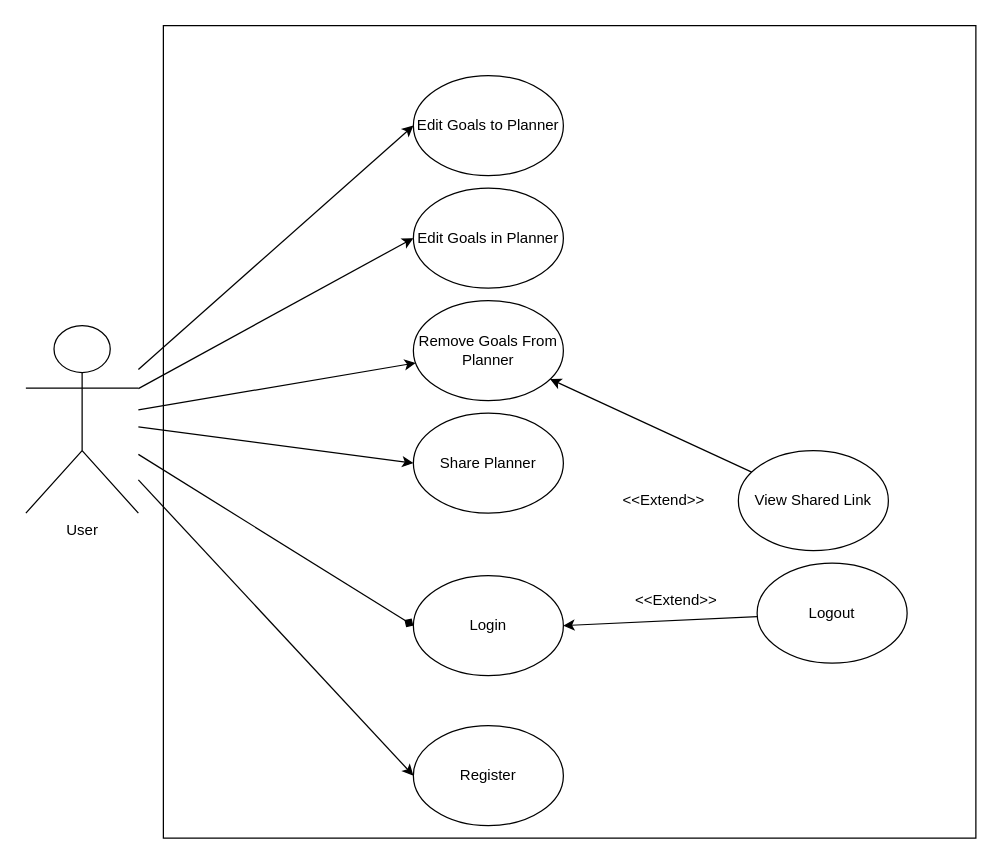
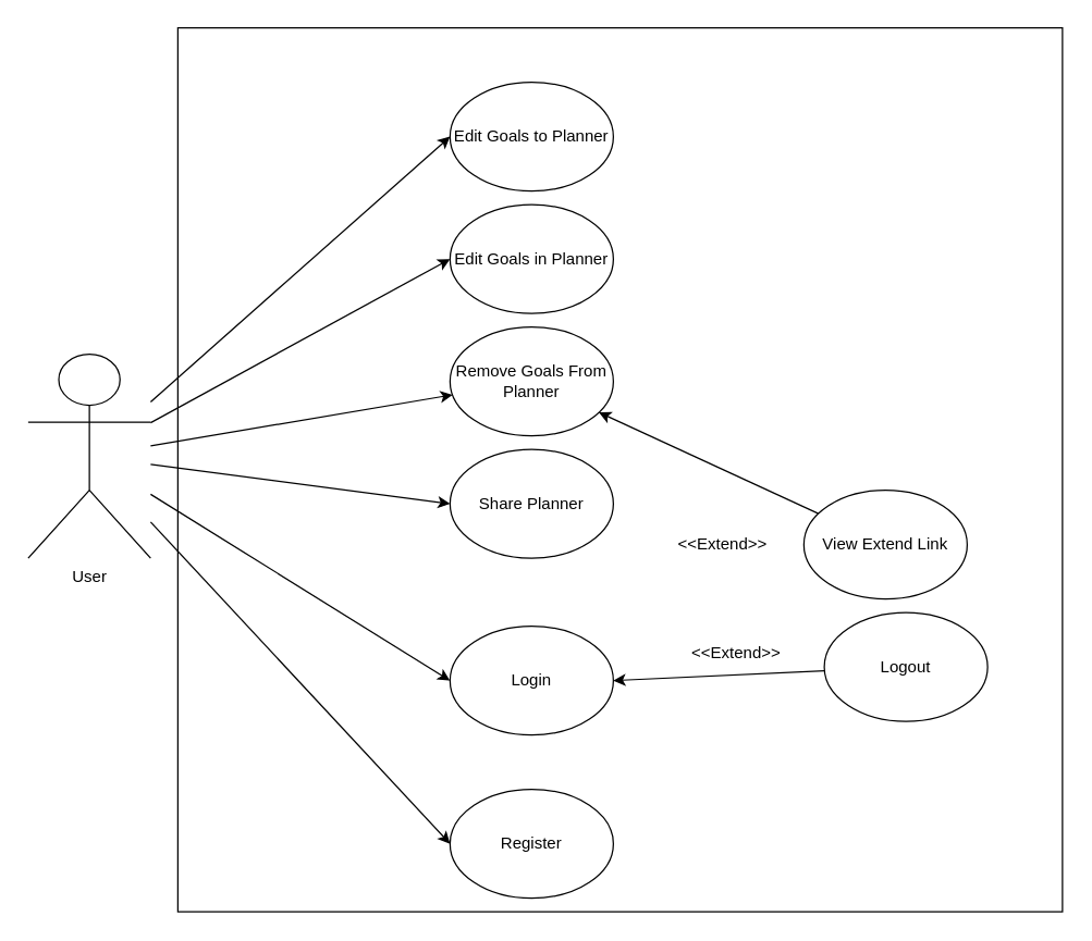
  <mxCell id="0" />
  <mxCell id="1" parent="0" />
  <mxCell id="2" value="" style="whiteSpace=wrap;html=1;aspect=fixed;" vertex="1" parent="1"><mxGeometry x="130" y="20" width="650" height="650" as="geometry" /></mxCell>
  <mxCell id="3" style="edgeStyle=none;rounded=0;orthogonalLoop=1;jettySize=auto;html=1;entryX=0;entryY=0.5;entryDx=0;entryDy=0;" edge="1" parent="1" source="9" target="19"><mxGeometry relative="1" as="geometry" /></mxCell>
- <mxCell id="4" style="edgeStyle=none;rounded=0;orthogonalLoop=1;jettySize=auto;html=1;entryX=0;entryY=0.5;entryDx=0;entryDy=0;endArrow=diamond;" edge="1" parent="1" source="9" target="15"><mxGeometry relative="1" as="geometry" /></mxCell>
+ <mxCell id="4" style="edgeStyle=none;rounded=0;orthogonalLoop=1;jettySize=auto;html=1;entryX=0;entryY=0.5;entryDx=0;entryDy=0;" edge="1" parent="1" source="9" target="15"><mxGeometry relative="1" as="geometry" /></mxCell>
  <mxCell id="5" style="edgeStyle=none;rounded=0;orthogonalLoop=1;jettySize=auto;html=1;entryX=0;entryY=0.5;entryDx=0;entryDy=0;" edge="1" parent="1" source="9" target="17"><mxGeometry relative="1" as="geometry"><mxPoint x="330" y="210" as="targetPoint" /></mxGeometry></mxCell>
  <mxCell id="6" style="edgeStyle=none;rounded=0;orthogonalLoop=1;jettySize=auto;html=1;entryX=0;entryY=0.5;entryDx=0;entryDy=0;" edge="1" parent="1" source="9" target="10"><mxGeometry relative="1" as="geometry" /></mxCell>
  <mxCell id="7" style="edgeStyle=none;rounded=0;orthogonalLoop=1;jettySize=auto;html=1;entryX=0;entryY=0.5;entryDx=0;entryDy=0;" edge="1" parent="1" source="9" target="16"><mxGeometry relative="1" as="geometry" /></mxCell>
  <mxCell id="8" style="edgeStyle=none;rounded=0;orthogonalLoop=1;jettySize=auto;html=1;" edge="1" parent="1" source="9" target="18"><mxGeometry relative="1" as="geometry" /></mxCell>
  <mxCell id="9" value="User" style="shape=umlActor;verticalLabelPosition=bottom;verticalAlign=top;html=1;" vertex="1" parent="1"><mxGeometry x="20" y="260" width="90" height="150" as="geometry" /></mxCell>
  <mxCell id="10" value="Register" style="ellipse;whiteSpace=wrap;html=1;" vertex="1" parent="1"><mxGeometry x="330" y="580" width="120" height="80" as="geometry" /></mxCell>
  <mxCell id="11" style="edgeStyle=none;rounded=0;orthogonalLoop=1;jettySize=auto;html=1;" edge="1" parent="1" source="12" target="18"><mxGeometry relative="1" as="geometry" /></mxCell>
- <mxCell id="12" value="View Shared Link" style="ellipse;whiteSpace=wrap;html=1;" vertex="1" parent="1"><mxGeometry x="590" y="360" width="120" height="80" as="geometry" /></mxCell>
+ <mxCell id="12" value="View Extend Link" style="ellipse;whiteSpace=wrap;html=1;" vertex="1" parent="1"><mxGeometry x="590" y="360" width="120" height="80" as="geometry" /></mxCell>
  <mxCell id="13" style="edgeStyle=none;rounded=0;orthogonalLoop=1;jettySize=auto;html=1;entryX=1;entryY=0.5;entryDx=0;entryDy=0;" edge="1" parent="1" source="14" target="15"><mxGeometry relative="1" as="geometry" /></mxCell>
  <mxCell id="14" value="Logout" style="ellipse;whiteSpace=wrap;html=1;" vertex="1" parent="1"><mxGeometry x="605" y="450" width="120" height="80" as="geometry" /></mxCell>
  <mxCell id="15" value="Login" style="ellipse;whiteSpace=wrap;html=1;" vertex="1" parent="1"><mxGeometry x="330" y="460" width="120" height="80" as="geometry" /></mxCell>
  <mxCell id="16" value="Edit Goals to Planner" style="ellipse;whiteSpace=wrap;html=1;" vertex="1" parent="1"><mxGeometry x="330" y="60" width="120" height="80" as="geometry" /></mxCell>
  <mxCell id="17" value="Edit Goals in Planner" style="ellipse;whiteSpace=wrap;html=1;" vertex="1" parent="1"><mxGeometry x="330" y="150" width="120" height="80" as="geometry" /></mxCell>
  <mxCell id="18" value="Remove Goals From Planner" style="ellipse;whiteSpace=wrap;html=1;" vertex="1" parent="1"><mxGeometry x="330" y="240" width="120" height="80" as="geometry" /></mxCell>
  <mxCell id="19" value="Share Planner" style="ellipse;whiteSpace=wrap;html=1;" vertex="1" parent="1"><mxGeometry x="330" y="330" width="120" height="80" as="geometry" /></mxCell>
  <mxCell id="20" value="&amp;lt;&amp;lt;Extend&amp;gt;&amp;gt;" style="text;html=1;resizable=0;autosize=1;align=center;verticalAlign=middle;points=[];fillColor=none;strokeColor=none;rounded=0;" vertex="1" parent="1"><mxGeometry x="490" y="390" width="80" height="20" as="geometry" /></mxCell>
  <mxCell id="21" value="&amp;lt;&amp;lt;Extend&amp;gt;&amp;gt;" style="text;html=1;resizable=0;autosize=1;align=center;verticalAlign=middle;points=[];fillColor=none;strokeColor=none;rounded=0;" vertex="1" parent="1"><mxGeometry x="500" y="470" width="80" height="20" as="geometry" /></mxCell>
